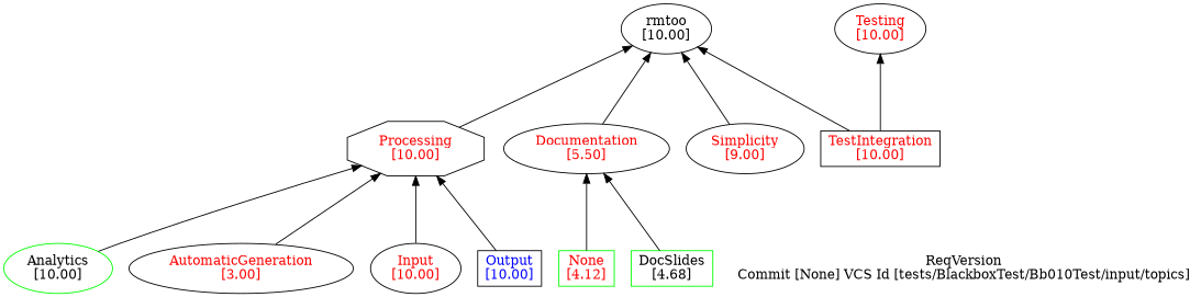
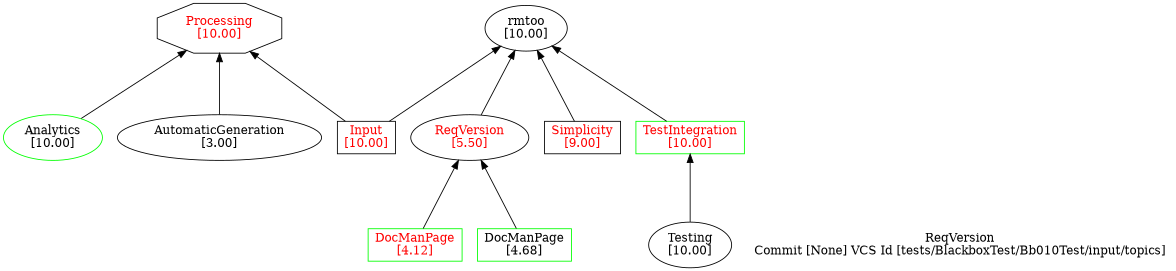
  digraph {
    mclimit=10.0
    nslimit=10.0
    rankdir=BT
    ranksep=1
    node [fontcolor=red]
    n1 [color=green label="Analytics\n[10.00]" fontcolor=""]
    n2 [label="Processing\n[10.00]" shape=octagon]
    n3 [fontcolor=black label="rmtoo\n[10.00]"]
-   n4 [label="AutomaticGeneration\n[3.00]"]
-   n5 [color=green label="None\n[4.12]" shape=box]
-   n6 [label="Documentation\n[5.50]"]
-   n7 [color=green label="DocSlides\n[4.68]" shape=box fontcolor=""]
-   n8 [label="Input\n[10.00]"]
-   n9 [fontcolor=blue label="Output\n[10.00]" shape=box]
-   n10 [label="Simplicity\n[9.00]"]
-   n11 [label="TestIntegration\n[10.00]" shape=box]
-   n12 [label="Testing\n[10.00]"]
+   n4 [fontcolor=black label="AutomaticGeneration\n[3.00]"]
+   n5 [color=green label="DocManPage\n[4.12]" shape=box]
+   n6 [label="ReqVersion\n[5.50]"]
+   n7 [color=green label="DocManPage\n[4.68]" shape=box fontcolor=""]
+   n8 [label="Input\n[10.00]" shape=box]
+   n10 [label="Simplicity\n[9.00]" shape=box]
+   n11 [label="TestIntegration\n[10.00]" shape=box color=green]
+   n12 [fontcolor=black label="Testing\n[10.00]"]
    n13 [label="ReqVersion\nCommit [None] VCS Id [tests/BlackboxTest/Bb010Test/input/topics]" shape=plaintext fontcolor=""]
    n1 -> n2
-   n2 -> n3
+   n8 -> n3
    n4 -> n2
    n5 -> n6
    n6 -> n3
    n7 -> n6
    n8 -> n2
-   n9 -> n2
    n10 -> n3
    n11 -> n3
-   n11 -> n12
+   n12 -> n11
  }
